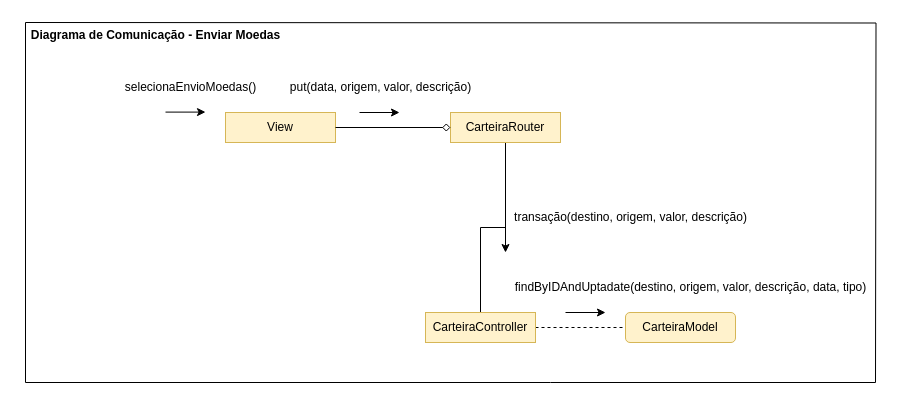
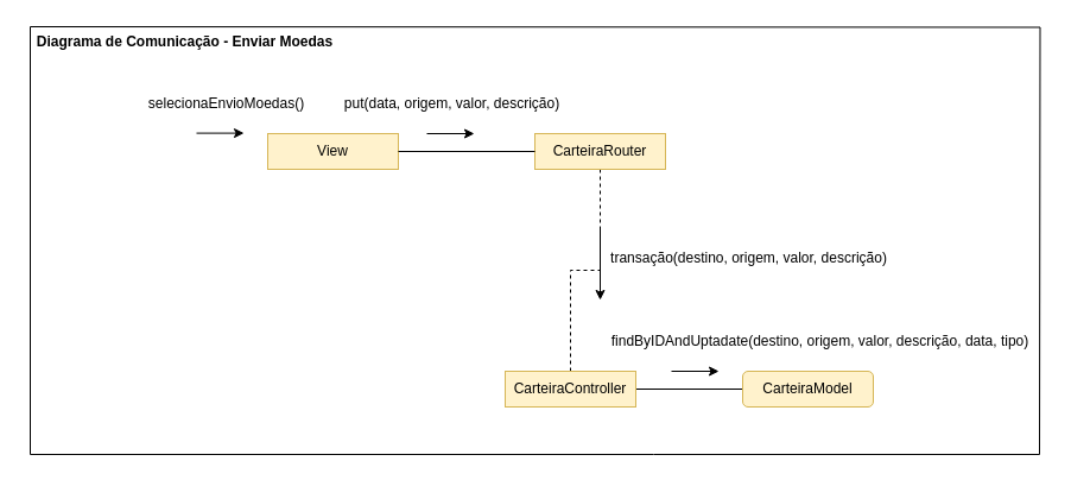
  <mxCell id="0" />
  <mxCell id="1" parent="0" />
  <mxCell id="2" value="View" style="html=1;whiteSpace=wrap;fillColor=#fff2cc;strokeColor=#d6b656;" vertex="1" parent="1"><mxGeometry x="225" y="112" width="110" height="30" as="geometry" /></mxCell>
- <mxCell id="3" style="edgeStyle=orthogonalEdgeStyle;rounded=0;orthogonalLoop=1;jettySize=auto;html=1;entryX=0.5;entryY=0;entryDx=0;entryDy=0;endArrow=none;endFill=0;" edge="1" parent="1" source="4" target="6"><mxGeometry relative="1" as="geometry" /></mxCell>
+ <mxCell id="3" style="edgeStyle=orthogonalEdgeStyle;rounded=0;orthogonalLoop=1;jettySize=auto;html=1;entryX=0.5;entryY=0;entryDx=0;entryDy=0;endArrow=none;endFill=0;dashed=1;" edge="1" parent="1" source="4" target="6"><mxGeometry relative="1" as="geometry" /></mxCell>
  <mxCell id="4" value="CarteiraRouter" style="html=1;whiteSpace=wrap;fillColor=#fff2cc;strokeColor=#d6b656;" vertex="1" parent="1"><mxGeometry x="450" y="112" width="110" height="30" as="geometry" /></mxCell>
- <mxCell id="5" style="edgeStyle=orthogonalEdgeStyle;rounded=0;orthogonalLoop=1;jettySize=auto;html=1;entryX=0;entryY=0.5;entryDx=0;entryDy=0;endArrow=none;endFill=0;dashed=1;" edge="1" parent="1" source="6" target="7"><mxGeometry relative="1" as="geometry" /></mxCell>
+ <mxCell id="5" style="edgeStyle=orthogonalEdgeStyle;rounded=0;orthogonalLoop=1;jettySize=auto;html=1;entryX=0;entryY=0.5;entryDx=0;entryDy=0;endArrow=none;endFill=0;" edge="1" parent="1" source="6" target="7"><mxGeometry relative="1" as="geometry" /></mxCell>
  <mxCell id="6" value="CarteiraController" style="html=1;whiteSpace=wrap;fillColor=#fff2cc;strokeColor=#d6b656;" vertex="1" parent="1"><mxGeometry x="425" y="312" width="110" height="30" as="geometry" /></mxCell>
  <mxCell id="7" value="CarteiraModel" style="html=1;whiteSpace=wrap;fillColor=#fff2cc;strokeColor=#d6b656;rounded=1;" vertex="1" parent="1"><mxGeometry x="625" y="312" width="110" height="30" as="geometry" /></mxCell>
- <mxCell id="8" style="edgeStyle=orthogonalEdgeStyle;rounded=0;orthogonalLoop=1;jettySize=auto;html=1;entryX=0;entryY=0.5;entryDx=0;entryDy=0;endArrow=diamond;endFill=0;exitX=1;exitY=0.5;exitDx=0;exitDy=0;" edge="1" parent="1" source="2" target="4"><mxGeometry relative="1" as="geometry"><mxPoint x="155" y="137" as="sourcePoint" /><mxPoint x="235" y="137" as="targetPoint" /></mxGeometry></mxCell>
+ <mxCell id="8" style="edgeStyle=orthogonalEdgeStyle;rounded=0;orthogonalLoop=1;jettySize=auto;html=1;entryX=0;entryY=0.5;entryDx=0;entryDy=0;endArrow=none;endFill=0;exitX=1;exitY=0.5;exitDx=0;exitDy=0;" edge="1" parent="1" source="2" target="4"><mxGeometry relative="1" as="geometry"><mxPoint x="155" y="137" as="sourcePoint" /><mxPoint x="235" y="137" as="targetPoint" /></mxGeometry></mxCell>
  <mxCell id="9" value="" style="endArrow=classic;html=1;rounded=0;" edge="1" parent="1"><mxGeometry width="50" height="50" relative="1" as="geometry"><mxPoint x="165" y="111.6" as="sourcePoint" /><mxPoint x="205" y="111.6" as="targetPoint" /></mxGeometry></mxCell>
  <mxCell id="10" value="" style="endArrow=classic;html=1;rounded=0;" edge="1" parent="1"><mxGeometry width="50" height="50" relative="1" as="geometry"><mxPoint x="359" y="112" as="sourcePoint" /><mxPoint x="399" y="112" as="targetPoint" /></mxGeometry></mxCell>
  <mxCell id="11" value="" style="endArrow=classic;html=1;rounded=0;" edge="1" parent="1"><mxGeometry width="50" height="50" relative="1" as="geometry"><mxPoint x="505" y="192" as="sourcePoint" /><mxPoint x="505" y="252" as="targetPoint" /></mxGeometry></mxCell>
  <mxCell id="12" value="" style="endArrow=classic;html=1;rounded=0;" edge="1" parent="1"><mxGeometry width="50" height="50" relative="1" as="geometry"><mxPoint x="565" y="312" as="sourcePoint" /><mxPoint x="605" y="312" as="targetPoint" /></mxGeometry></mxCell>
  <mxCell id="13" value="selecionaEnvioMoedas()" style="text;html=1;align=center;verticalAlign=middle;resizable=0;points=[];autosize=1;strokeColor=none;fillColor=none;" vertex="1" parent="1"><mxGeometry x="115" y="72" width="150" height="30" as="geometry" /></mxCell>
  <mxCell id="14" value="put(data, origem, valor, descrição)" style="text;html=1;align=center;verticalAlign=middle;resizable=0;points=[];autosize=1;strokeColor=none;fillColor=none;" vertex="1" parent="1"><mxGeometry x="270" y="72" width="220" height="30" as="geometry" /></mxCell>
  <mxCell id="15" value="transação(destino, origem, valor, descrição)" style="text;html=1;align=center;verticalAlign=middle;resizable=0;points=[];autosize=1;strokeColor=none;fillColor=none;" vertex="1" parent="1"><mxGeometry x="500" y="202" width="260" height="30" as="geometry" /></mxCell>
  <mxCell id="16" value="findByIDAndUptadate(destino, origem, valor, descrição, data, tipo)" style="text;html=1;align=center;verticalAlign=middle;resizable=0;points=[];autosize=1;strokeColor=none;fillColor=none;" vertex="1" parent="1"><mxGeometry x="500" y="272" width="380" height="30" as="geometry" /></mxCell>
  <mxCell id="17" style="edgeStyle=orthogonalEdgeStyle;rounded=0;orthogonalLoop=1;jettySize=auto;html=1;endArrow=none;endFill=0;" edge="1" parent="1"><mxGeometry relative="1" as="geometry"><mxPoint x="25" y="22" as="sourcePoint" /><mxPoint x="875" y="382" as="targetPoint" /></mxGeometry></mxCell>
  <mxCell id="18" style="edgeStyle=orthogonalEdgeStyle;rounded=0;orthogonalLoop=1;jettySize=auto;html=1;endArrow=none;endFill=0;" edge="1" parent="1"><mxGeometry relative="1" as="geometry"><mxPoint x="25" y="22" as="sourcePoint" /><mxPoint x="25" y="382" as="targetPoint" /></mxGeometry></mxCell>
  <mxCell id="19" style="edgeStyle=orthogonalEdgeStyle;rounded=0;orthogonalLoop=1;jettySize=auto;html=1;endArrow=none;endFill=0;" edge="1" parent="1"><mxGeometry relative="1" as="geometry"><mxPoint x="25" y="382" as="sourcePoint" /><mxPoint x="875" y="382" as="targetPoint" /><Array as="points"><mxPoint x="550" y="382" /><mxPoint x="640" y="382" /></Array></mxGeometry></mxCell>
  <mxCell id="20" value="Diagrama de Comunicação - Enviar Moedas" style="text;html=1;align=center;verticalAlign=middle;resizable=0;points=[];autosize=1;strokeColor=none;fillColor=none;rounded=0;fontStyle=1" vertex="1" parent="1"><mxGeometry x="20" y="20" width="270" height="30" as="geometry" /></mxCell>
